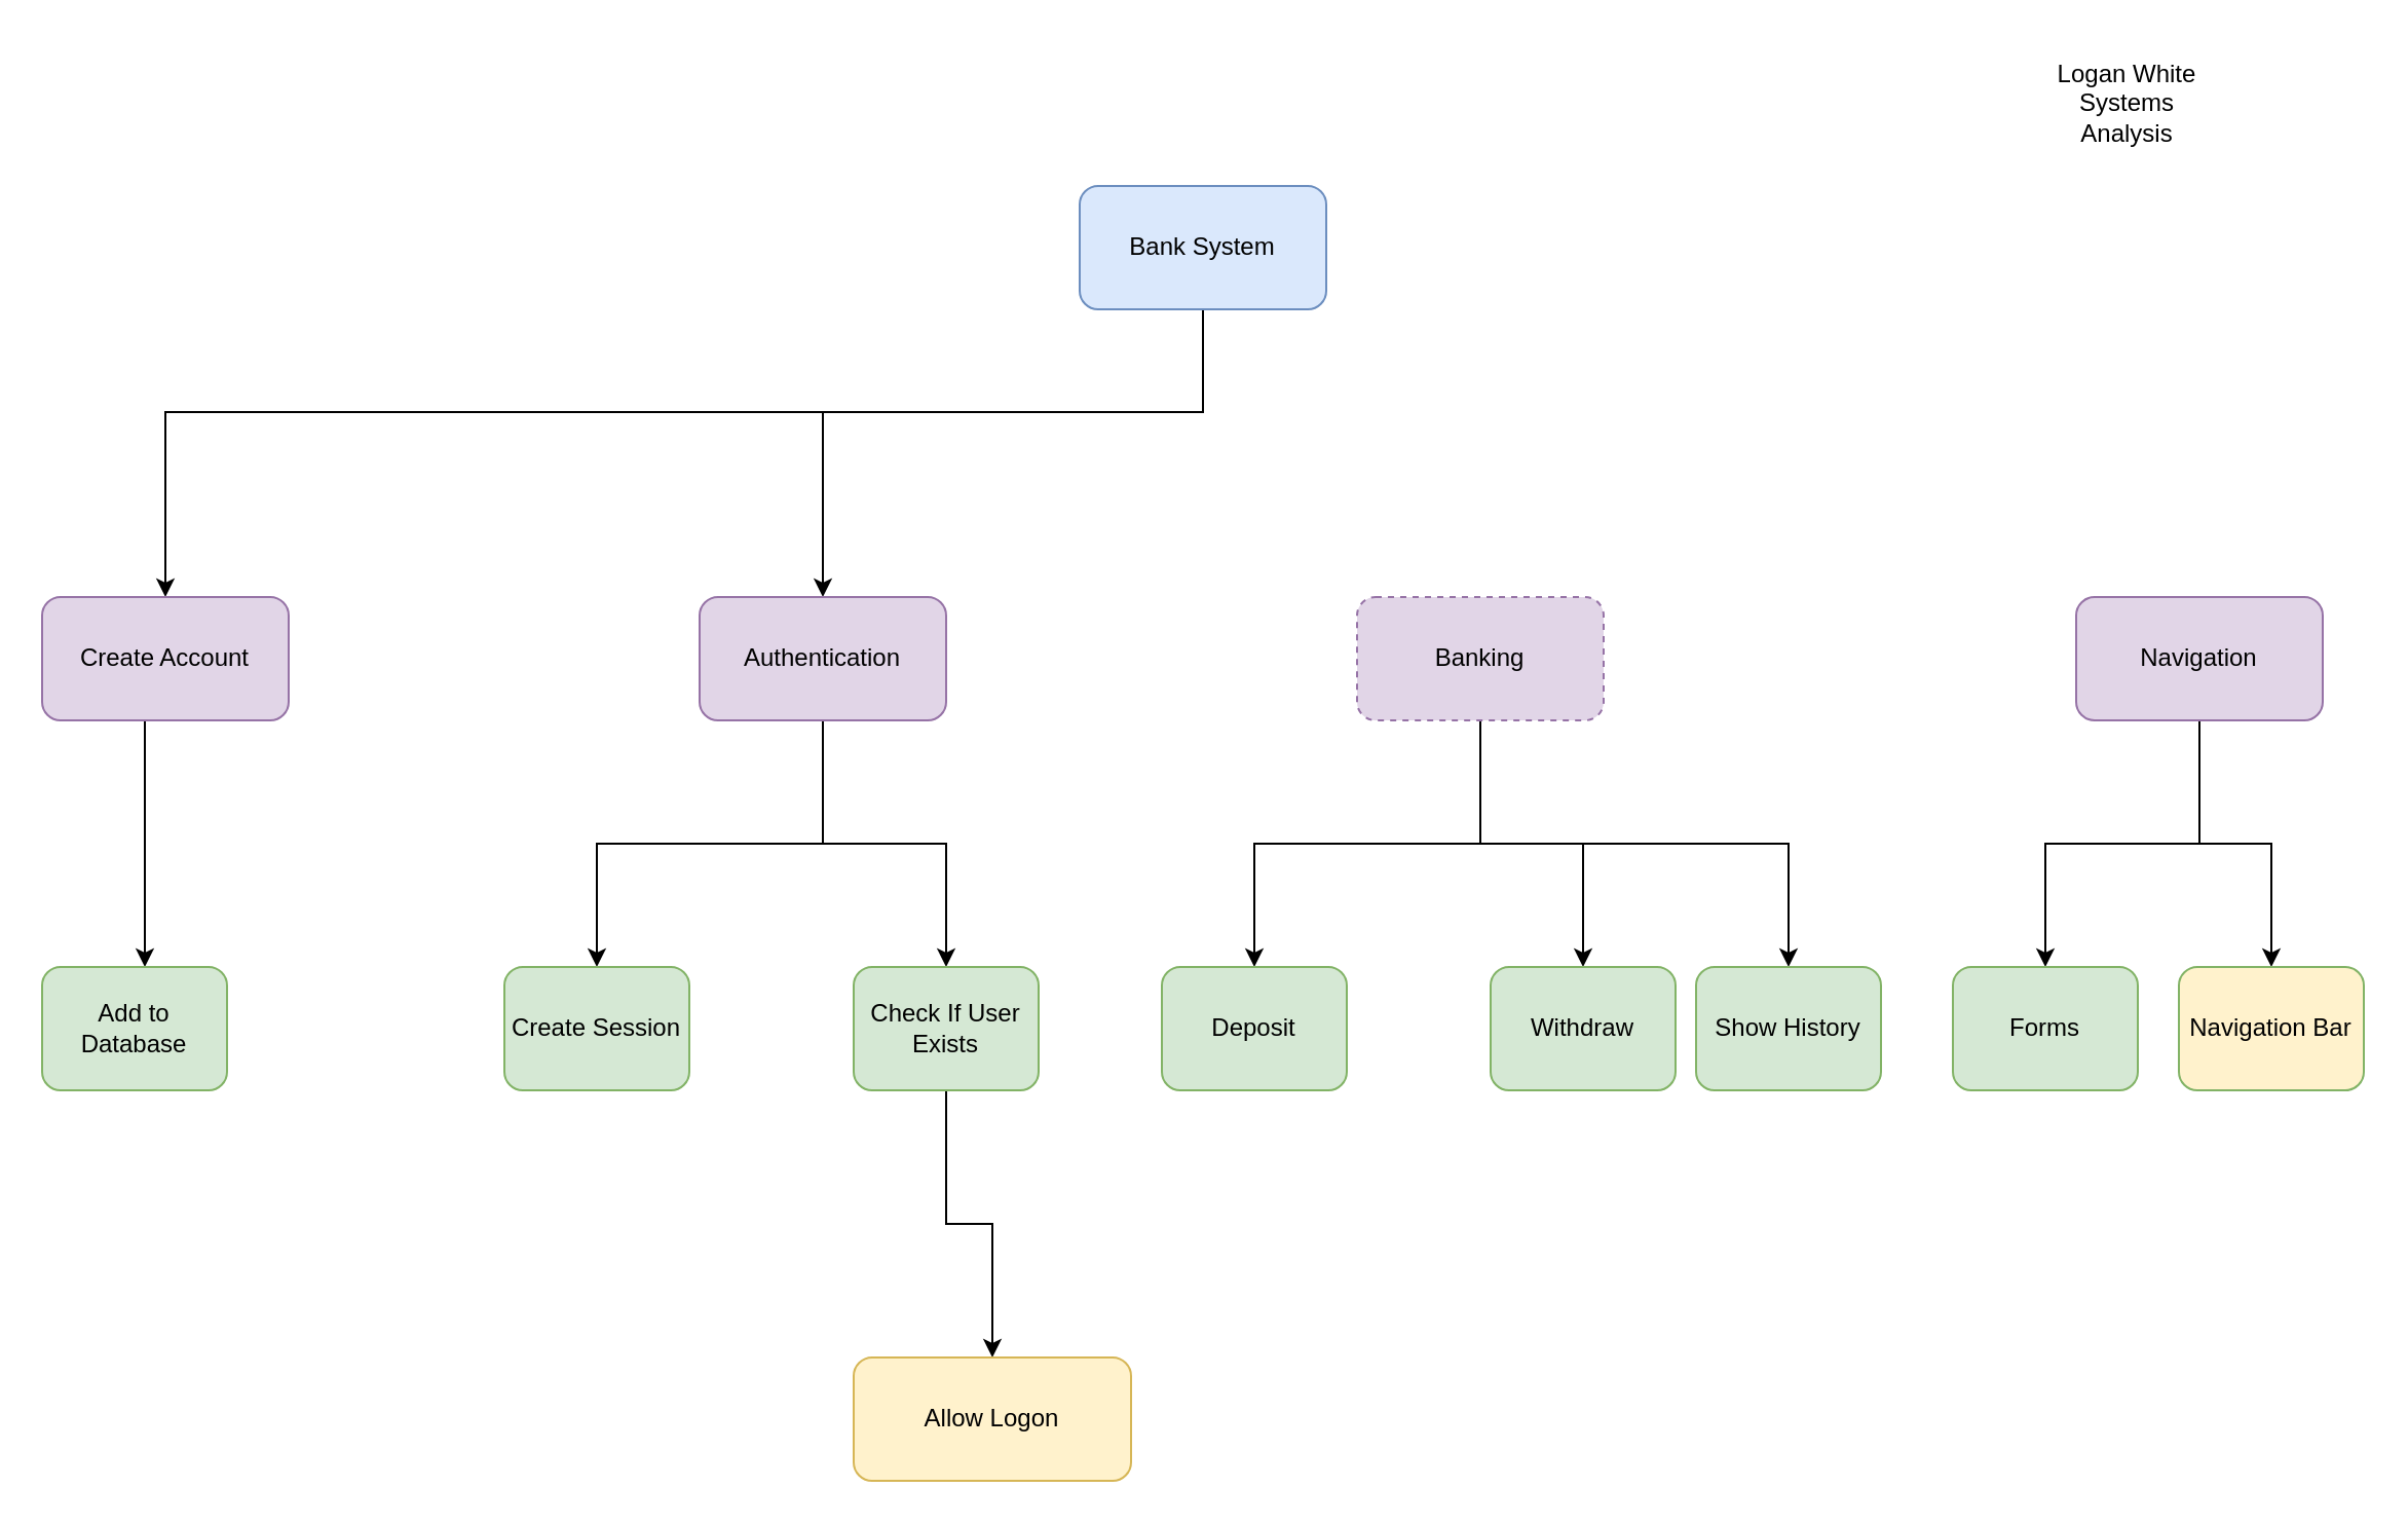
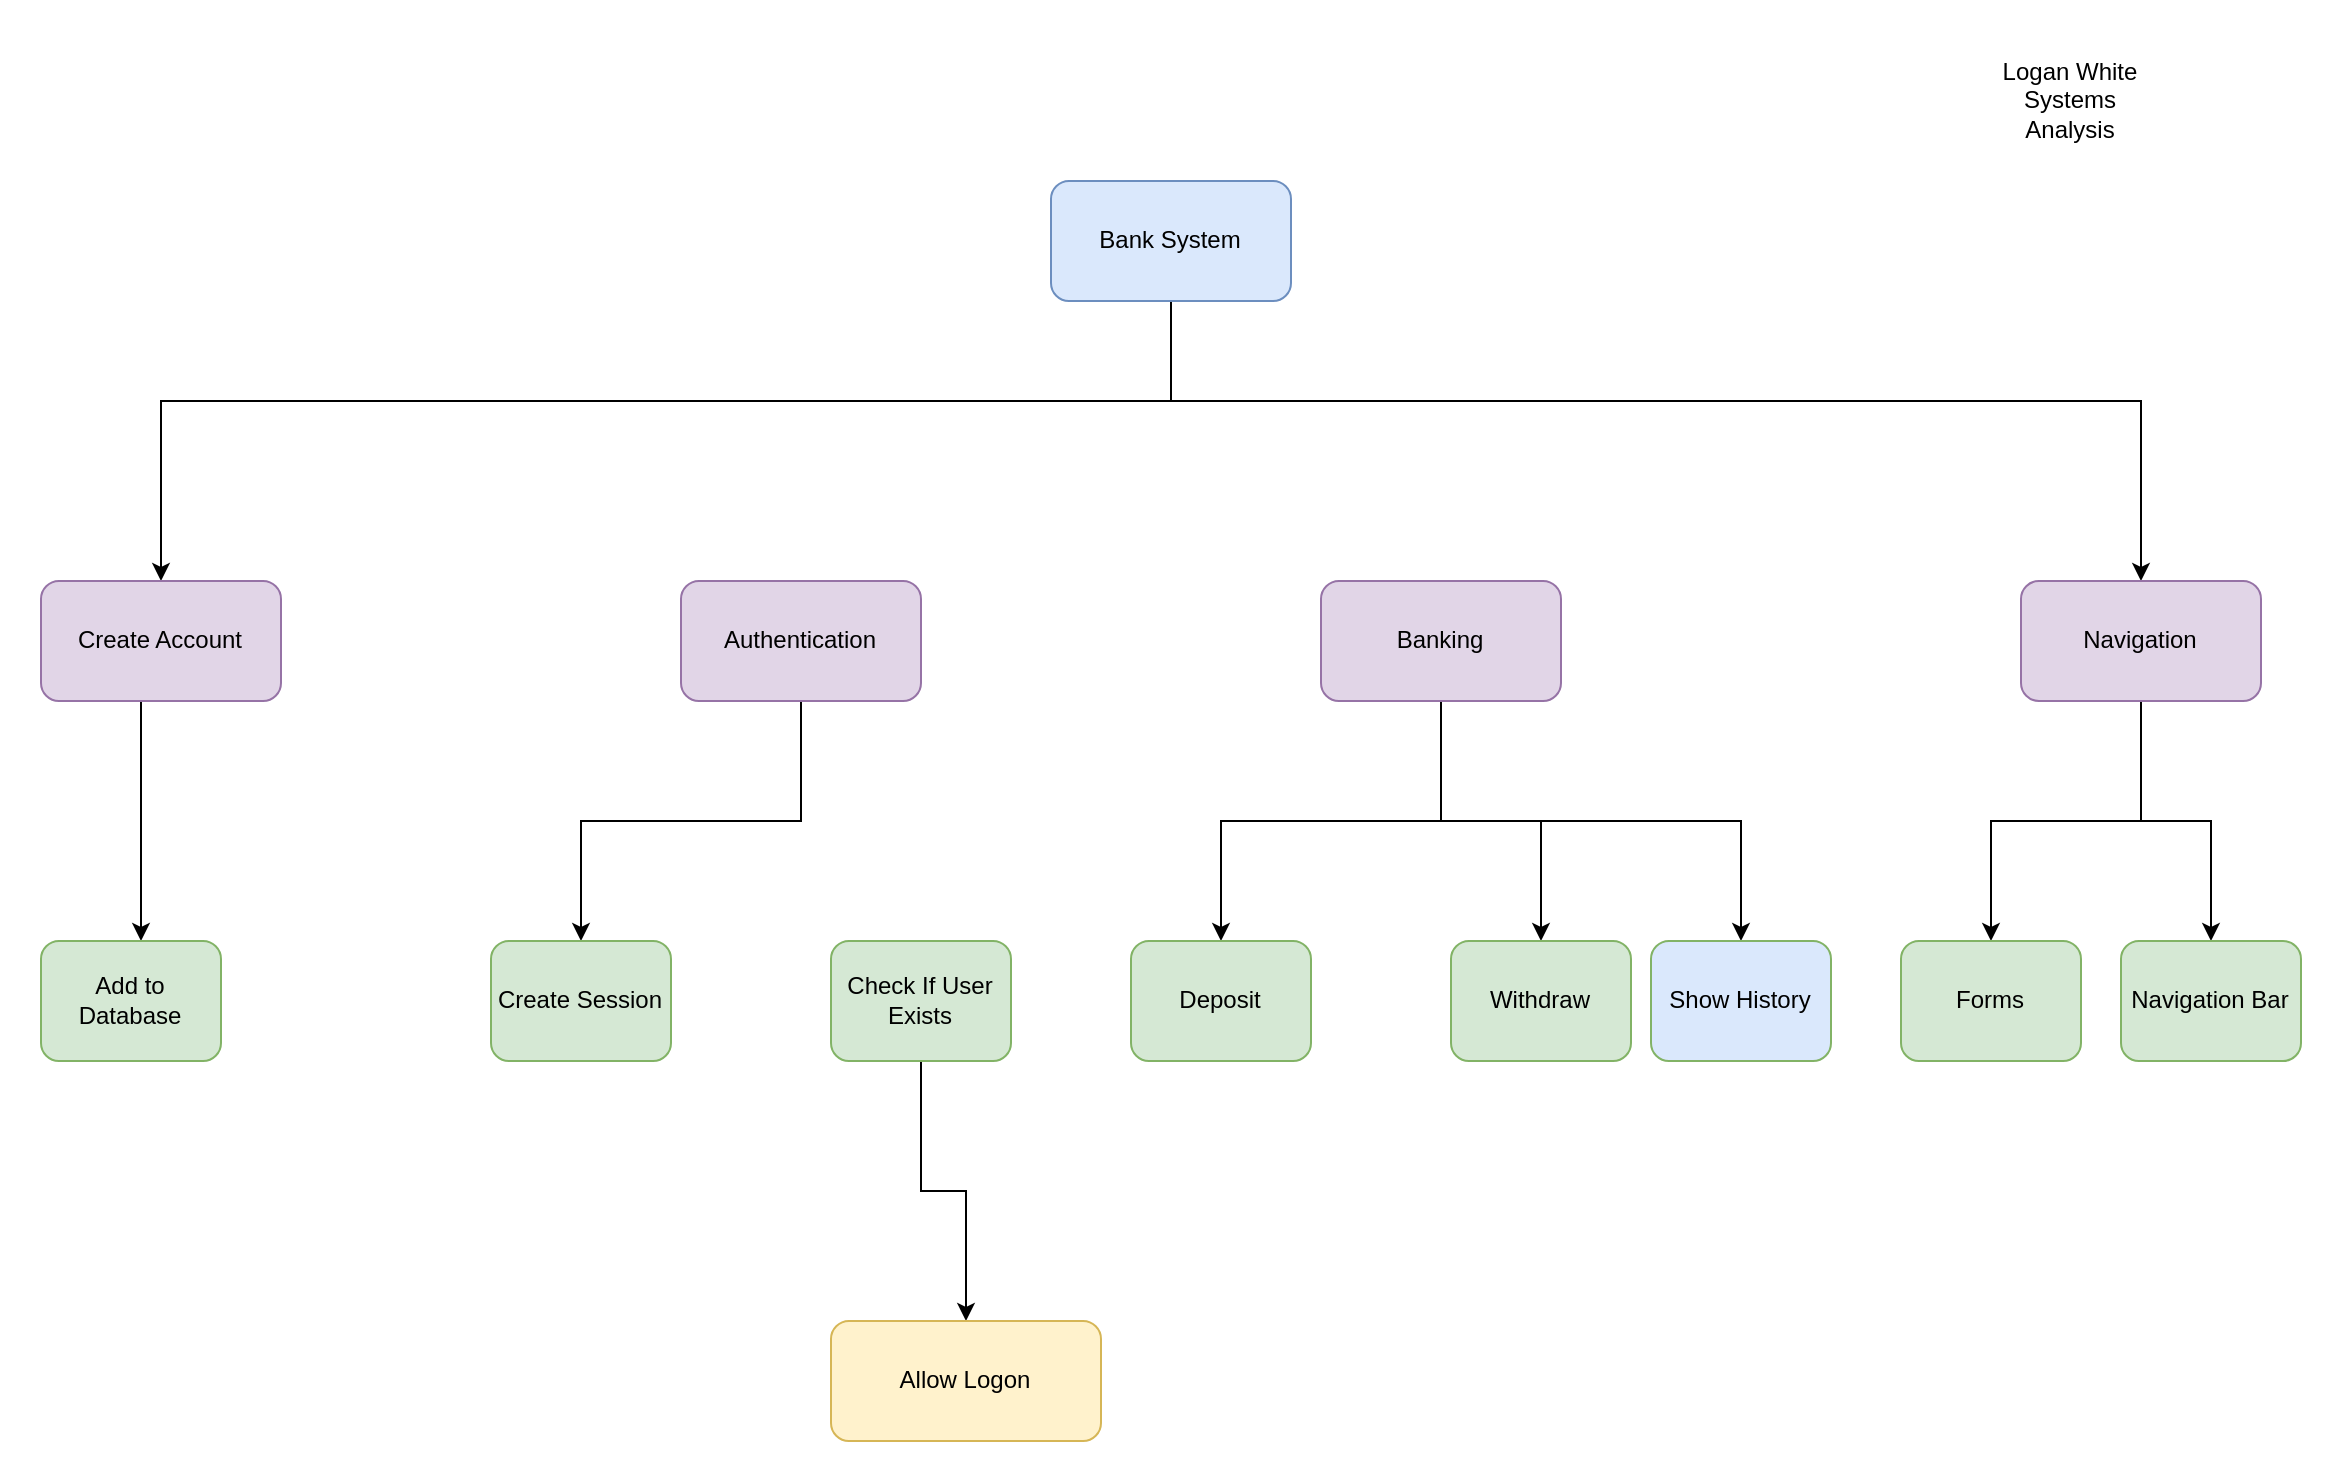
  <mxCell id="0" />
  <mxCell id="1" parent="0" />
  <mxCell id="2" style="edgeStyle=orthogonalEdgeStyle;rounded=0;orthogonalLoop=1;jettySize=auto;html=1;" edge="1" parent="1" source="5" target="7"><mxGeometry relative="1" as="geometry"><Array as="points"><mxPoint x="585" y="200" /><mxPoint x="80" y="200" /></Array></mxGeometry></mxCell>
- <mxCell id="3" style="edgeStyle=orthogonalEdgeStyle;rounded=0;orthogonalLoop=1;jettySize=auto;html=1;entryX=0.5;entryY=0;entryDx=0;entryDy=0;" edge="1" parent="1" source="5" target="14"><mxGeometry relative="1" as="geometry"><Array as="points"><mxPoint x="585" y="200" /><mxPoint x="400" y="200" /></Array></mxGeometry></mxCell>
+ <mxCell id="4" style="edgeStyle=orthogonalEdgeStyle;rounded=0;orthogonalLoop=1;jettySize=auto;html=1;entryX=0.5;entryY=0;entryDx=0;entryDy=0;" edge="1" parent="1" source="5" target="17"><mxGeometry relative="1" as="geometry"><Array as="points"><mxPoint x="585" y="200" /><mxPoint x="1070" y="200" /></Array></mxGeometry></mxCell>
  <mxCell id="5" value="Bank System" style="rounded=1;whiteSpace=wrap;html=1;fillColor=#dae8fc;strokeColor=#6c8ebf;" vertex="1" parent="1"><mxGeometry x="525" y="90" width="120" height="60" as="geometry" /></mxCell>
  <mxCell id="6" style="edgeStyle=orthogonalEdgeStyle;rounded=0;orthogonalLoop=1;jettySize=auto;html=1;" edge="1" parent="1" source="7" target="18"><mxGeometry relative="1" as="geometry"><Array as="points"><mxPoint x="70" y="420" /><mxPoint x="70" y="420" /></Array></mxGeometry></mxCell>
  <mxCell id="7" value="Create Account" style="rounded=1;whiteSpace=wrap;html=1;fillColor=#e1d5e7;strokeColor=#9673a6;" vertex="1" parent="1"><mxGeometry x="20" y="290" width="120" height="60" as="geometry" /></mxCell>
  <mxCell id="8" style="edgeStyle=orthogonalEdgeStyle;rounded=0;orthogonalLoop=1;jettySize=auto;html=1;entryX=0.5;entryY=0;entryDx=0;entryDy=0;" edge="1" parent="1" source="11" target="23"><mxGeometry relative="1" as="geometry"><Array as="points"><mxPoint x="720" y="410" /><mxPoint x="610" y="410" /></Array></mxGeometry></mxCell>
  <mxCell id="9" style="edgeStyle=orthogonalEdgeStyle;rounded=0;orthogonalLoop=1;jettySize=auto;html=1;" edge="1" parent="1" source="11" target="24"><mxGeometry relative="1" as="geometry" /></mxCell>
  <mxCell id="10" style="edgeStyle=orthogonalEdgeStyle;rounded=0;orthogonalLoop=1;jettySize=auto;html=1;" edge="1" parent="1" source="11" target="25"><mxGeometry relative="1" as="geometry"><Array as="points"><mxPoint x="720" y="410" /><mxPoint x="870" y="410" /></Array></mxGeometry></mxCell>
- <mxCell id="11" value="Banking" style="rounded=1;whiteSpace=wrap;html=1;fillColor=#e1d5e7;strokeColor=#9673a6;dashed=1;" vertex="1" parent="1"><mxGeometry x="660" y="290" width="120" height="60" as="geometry" /></mxCell>
+ <mxCell id="11" value="Banking" style="rounded=1;whiteSpace=wrap;html=1;fillColor=#e1d5e7;strokeColor=#9673a6;" vertex="1" parent="1"><mxGeometry x="660" y="290" width="120" height="60" as="geometry" /></mxCell>
  <mxCell id="12" style="edgeStyle=orthogonalEdgeStyle;rounded=0;orthogonalLoop=1;jettySize=auto;html=1;" edge="1" parent="1" source="14" target="19"><mxGeometry relative="1" as="geometry"><Array as="points"><mxPoint x="400" y="410" /><mxPoint x="290" y="410" /></Array></mxGeometry></mxCell>
- <mxCell id="13" style="edgeStyle=orthogonalEdgeStyle;rounded=0;orthogonalLoop=1;jettySize=auto;html=1;" edge="1" parent="1" source="14" target="21"><mxGeometry relative="1" as="geometry" /></mxCell>
  <mxCell id="14" value="Authentication" style="rounded=1;whiteSpace=wrap;html=1;fillColor=#e1d5e7;strokeColor=#9673a6;" vertex="1" parent="1"><mxGeometry x="340" y="290" width="120" height="60" as="geometry" /></mxCell>
  <mxCell id="15" style="edgeStyle=orthogonalEdgeStyle;rounded=0;orthogonalLoop=1;jettySize=auto;html=1;entryX=0.5;entryY=0;entryDx=0;entryDy=0;" edge="1" parent="1" source="17" target="26"><mxGeometry relative="1" as="geometry" /></mxCell>
  <mxCell id="16" style="edgeStyle=orthogonalEdgeStyle;rounded=0;orthogonalLoop=1;jettySize=auto;html=1;entryX=0.5;entryY=0;entryDx=0;entryDy=0;" edge="1" parent="1" source="17" target="27"><mxGeometry relative="1" as="geometry" /></mxCell>
  <mxCell id="17" value="Navigation" style="rounded=1;whiteSpace=wrap;html=1;fillColor=#e1d5e7;strokeColor=#9673a6;" vertex="1" parent="1"><mxGeometry x="1010" y="290" width="120" height="60" as="geometry" /></mxCell>
  <mxCell id="18" value="Add to Database" style="rounded=1;whiteSpace=wrap;html=1;fillColor=#d5e8d4;strokeColor=#82b366;" vertex="1" parent="1"><mxGeometry x="20" y="470" width="90" height="60" as="geometry" /></mxCell>
  <mxCell id="19" value="Create Session" style="rounded=1;whiteSpace=wrap;html=1;fillColor=#d5e8d4;strokeColor=#82b366;" vertex="1" parent="1"><mxGeometry x="245" y="470" width="90" height="60" as="geometry" /></mxCell>
  <mxCell id="20" style="edgeStyle=orthogonalEdgeStyle;rounded=0;orthogonalLoop=1;jettySize=auto;html=1;entryX=0.5;entryY=0;entryDx=0;entryDy=0;" edge="1" parent="1" source="21" target="22"><mxGeometry relative="1" as="geometry" /></mxCell>
  <mxCell id="21" value="Check If User Exists" style="rounded=1;whiteSpace=wrap;html=1;fillColor=#d5e8d4;strokeColor=#82b366;" vertex="1" parent="1"><mxGeometry x="415" y="470" width="90" height="60" as="geometry" /></mxCell>
  <mxCell id="22" value="Allow Logon" style="rounded=1;whiteSpace=wrap;html=1;fillColor=#fff2cc;strokeColor=#d6b656;" vertex="1" parent="1"><mxGeometry x="415" y="660" width="135" height="60" as="geometry" /></mxCell>
  <mxCell id="23" value="Deposit" style="rounded=1;whiteSpace=wrap;html=1;fillColor=#d5e8d4;strokeColor=#82b366;" vertex="1" parent="1"><mxGeometry x="565" y="470" width="90" height="60" as="geometry" /></mxCell>
  <mxCell id="24" value="Withdraw" style="rounded=1;whiteSpace=wrap;html=1;fillColor=#d5e8d4;strokeColor=#82b366;" vertex="1" parent="1"><mxGeometry x="725" y="470" width="90" height="60" as="geometry" /></mxCell>
- <mxCell id="25" value="Show History" style="rounded=1;whiteSpace=wrap;html=1;fillColor=#d5e8d4;strokeColor=#82b366;" vertex="1" parent="1"><mxGeometry x="825" y="470" width="90" height="60" as="geometry" /></mxCell>
+ <mxCell id="25" value="Show History" style="rounded=1;whiteSpace=wrap;html=1;fillColor=#dae8fc;strokeColor=#82b366;" vertex="1" parent="1"><mxGeometry x="825" y="470" width="90" height="60" as="geometry" /></mxCell>
  <mxCell id="26" value="Forms" style="rounded=1;whiteSpace=wrap;html=1;fillColor=#d5e8d4;strokeColor=#82b366;" vertex="1" parent="1"><mxGeometry x="950" y="470" width="90" height="60" as="geometry" /></mxCell>
- <mxCell id="27" value="Navigation Bar" style="rounded=1;whiteSpace=wrap;html=1;fillColor=#fff2cc;strokeColor=#82b366;" vertex="1" parent="1"><mxGeometry x="1060" y="470" width="90" height="60" as="geometry" /></mxCell>
+ <mxCell id="27" value="Navigation Bar" style="rounded=1;whiteSpace=wrap;html=1;fillColor=#d5e8d4;strokeColor=#82b366;" vertex="1" parent="1"><mxGeometry x="1060" y="470" width="90" height="60" as="geometry" /></mxCell>
  <mxCell id="28" value="Logan White&lt;br&gt;Systems Analysis" style="text;html=1;strokeColor=none;fillColor=none;align=center;verticalAlign=middle;whiteSpace=wrap;rounded=0;" vertex="1" parent="1"><mxGeometry x="990" y="20" width="90" height="60" as="geometry" /></mxCell>
